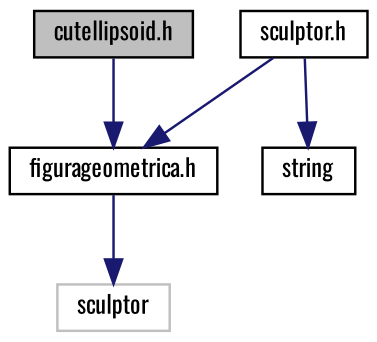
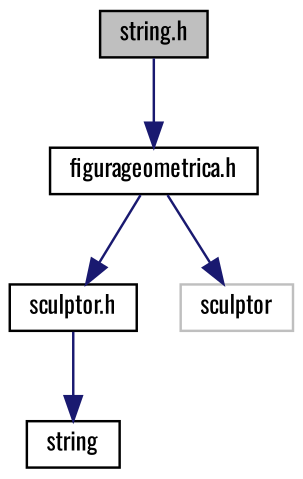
  digraph {
    fontname=Oswald
    node [color=black fillcolor=white fontname=Oswald fontsize=10 shape=record style=filled]
    edge [color=midnightblue fontname=Oswald fontsize=10 labelfontname=Helvetica labelfontsize=10 style=solid]
-   n1 [fillcolor=grey75 fontcolor=black height=0.2 label="cutellipsoid.h" width=0.4]
+   n1 [fillcolor=grey75 fontcolor=black height=0.2 label="string.h" width=0.4]
    n2 [height=0.2 label="figurageometrica.h" width=0.4]
    n3 [height=0.2 label="sculptor.h" width=0.4]
    n4 [color=grey75 height=0.2 label=sculptor width=0.4]
    n5 [height=0.2 label=string width=0.4]
    n1 -> n2
-   n3 -> n2
+   n2 -> n3
    n2 -> n4
    n3 -> n5
  }
